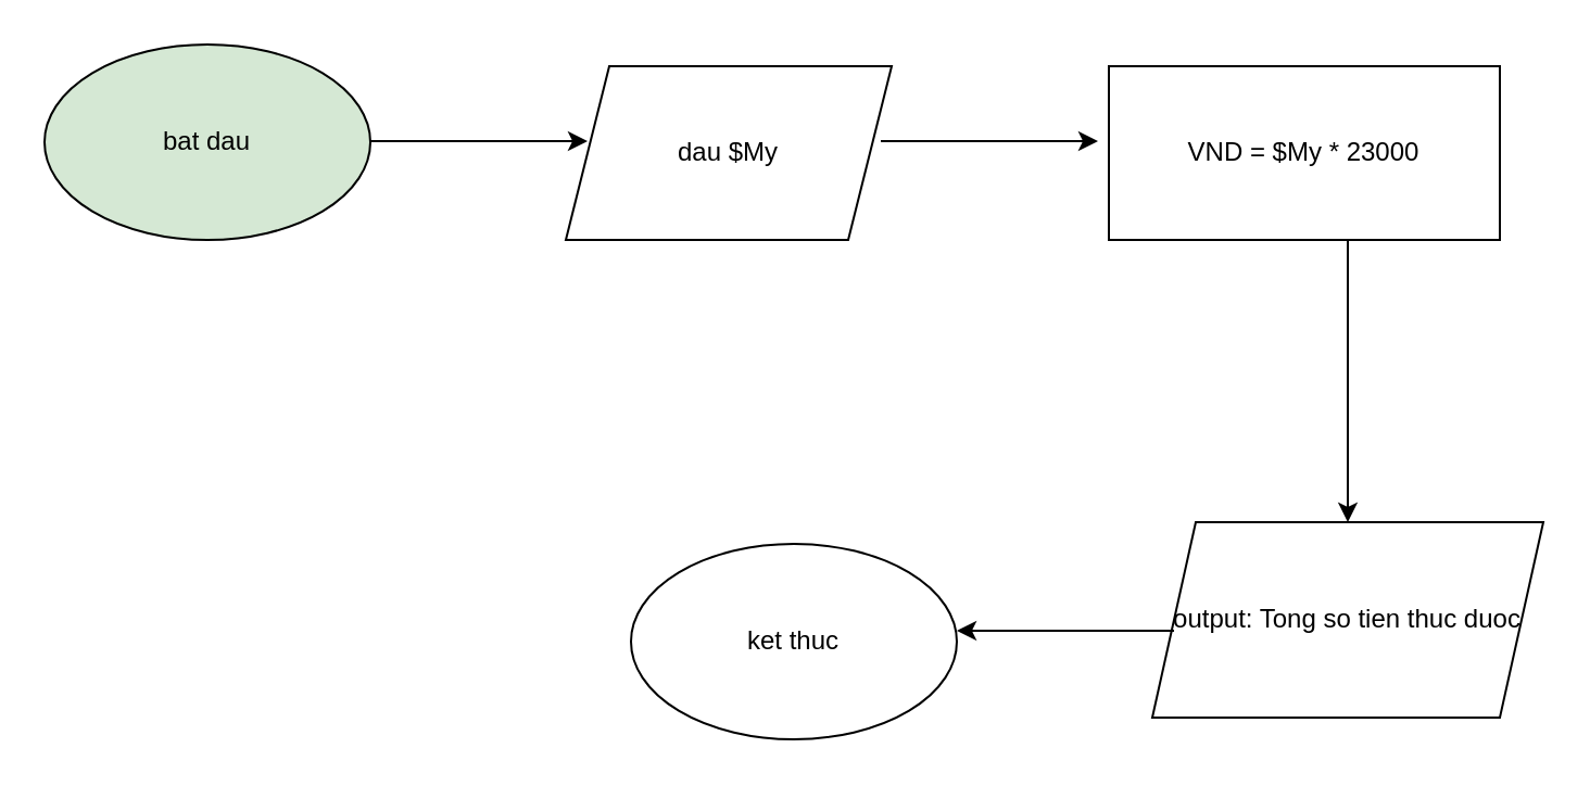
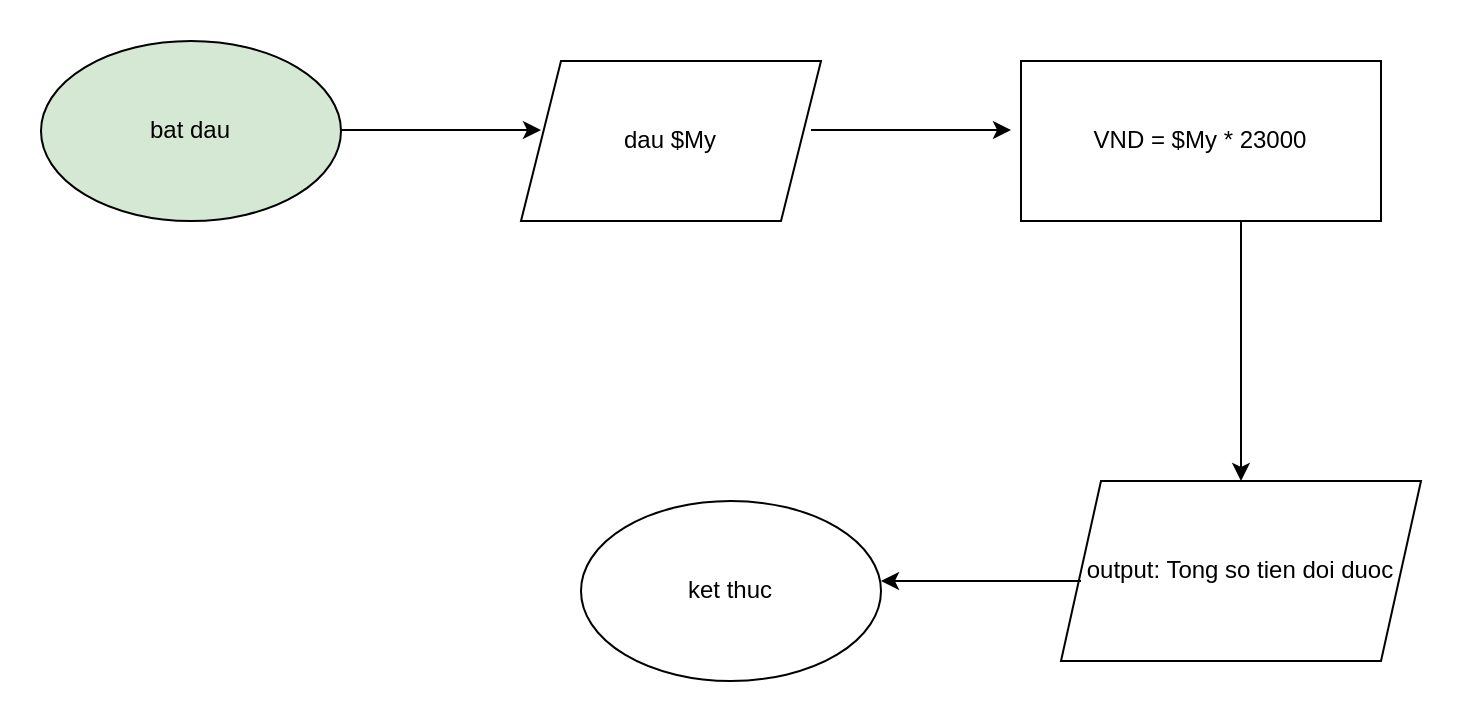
  <mxCell id="0" />
  <mxCell id="1" parent="0" />
  <mxCell id="2" value="bat dau&lt;br&gt;" style="ellipse;whiteSpace=wrap;html=1;fillColor=#d5e8d4;" vertex="1" parent="1"><mxGeometry x="20" y="20" width="150" height="90" as="geometry" /></mxCell>
  <mxCell id="3" value="" style="endArrow=classic;html=1;rounded=0;edgeStyle=orthogonalEdgeStyle;" edge="1" parent="1"><mxGeometry width="50" height="50" relative="1" as="geometry"><mxPoint x="170" y="64.5" as="sourcePoint" /><mxPoint x="270" y="64.5" as="targetPoint" /></mxGeometry></mxCell>
  <mxCell id="4" value="dau $My" style="shape=parallelogram;perimeter=parallelogramPerimeter;whiteSpace=wrap;html=1;fixedSize=1;" vertex="1" parent="1"><mxGeometry x="260" y="30" width="150" height="80" as="geometry" /></mxCell>
  <mxCell id="5" value="" style="endArrow=classic;html=1;rounded=0;edgeStyle=orthogonalEdgeStyle;" edge="1" parent="1"><mxGeometry width="50" height="50" relative="1" as="geometry"><mxPoint x="405" y="64.5" as="sourcePoint" /><mxPoint x="505" y="64.5" as="targetPoint" /><Array as="points"><mxPoint x="460" y="65" /><mxPoint x="460" y="65" /></Array></mxGeometry></mxCell>
  <mxCell id="6" value="VND = $My * 23000" style="rounded=0;whiteSpace=wrap;html=1;" vertex="1" parent="1"><mxGeometry x="510" y="30" width="180" height="80" as="geometry" /></mxCell>
  <mxCell id="7" value="" style="endArrow=classic;html=1;rounded=0;edgeStyle=orthogonalEdgeStyle;" edge="1" parent="1"><mxGeometry width="50" height="50" relative="1" as="geometry"><mxPoint x="620" y="110" as="sourcePoint" /><mxPoint x="620" y="240" as="targetPoint" /></mxGeometry></mxCell>
- <mxCell id="8" value="output: Tong so tien thuc duoc" style="shape=parallelogram;perimeter=parallelogramPerimeter;whiteSpace=wrap;html=1;fixedSize=1;" vertex="1" parent="1"><mxGeometry x="530" y="240" width="180" height="90" as="geometry" /></mxCell>
+ <mxCell id="8" value="output: Tong so tien doi duoc" style="shape=parallelogram;perimeter=parallelogramPerimeter;whiteSpace=wrap;html=1;fixedSize=1;" vertex="1" parent="1"><mxGeometry x="530" y="240" width="180" height="90" as="geometry" /></mxCell>
  <mxCell id="9" value="" style="endArrow=classic;html=1;rounded=0;edgeStyle=orthogonalEdgeStyle;" edge="1" parent="1"><mxGeometry width="50" height="50" relative="1" as="geometry"><mxPoint x="540" y="290" as="sourcePoint" /><mxPoint x="440" y="290" as="targetPoint" /></mxGeometry></mxCell>
  <mxCell id="10" value="ket thuc&lt;br&gt;" style="ellipse;whiteSpace=wrap;html=1;" vertex="1" parent="1"><mxGeometry x="290" y="250" width="150" height="90" as="geometry" /></mxCell>
